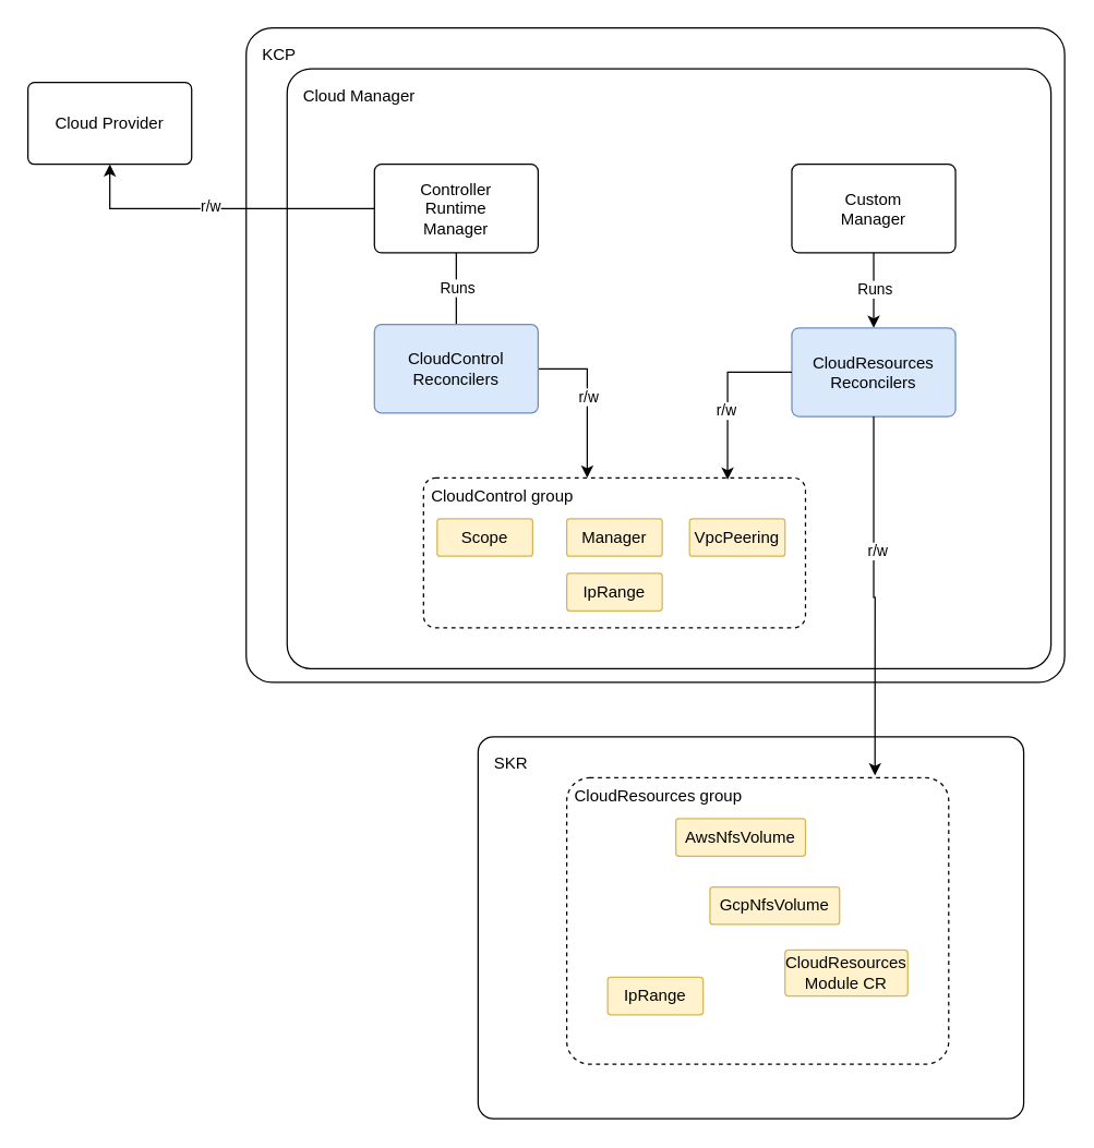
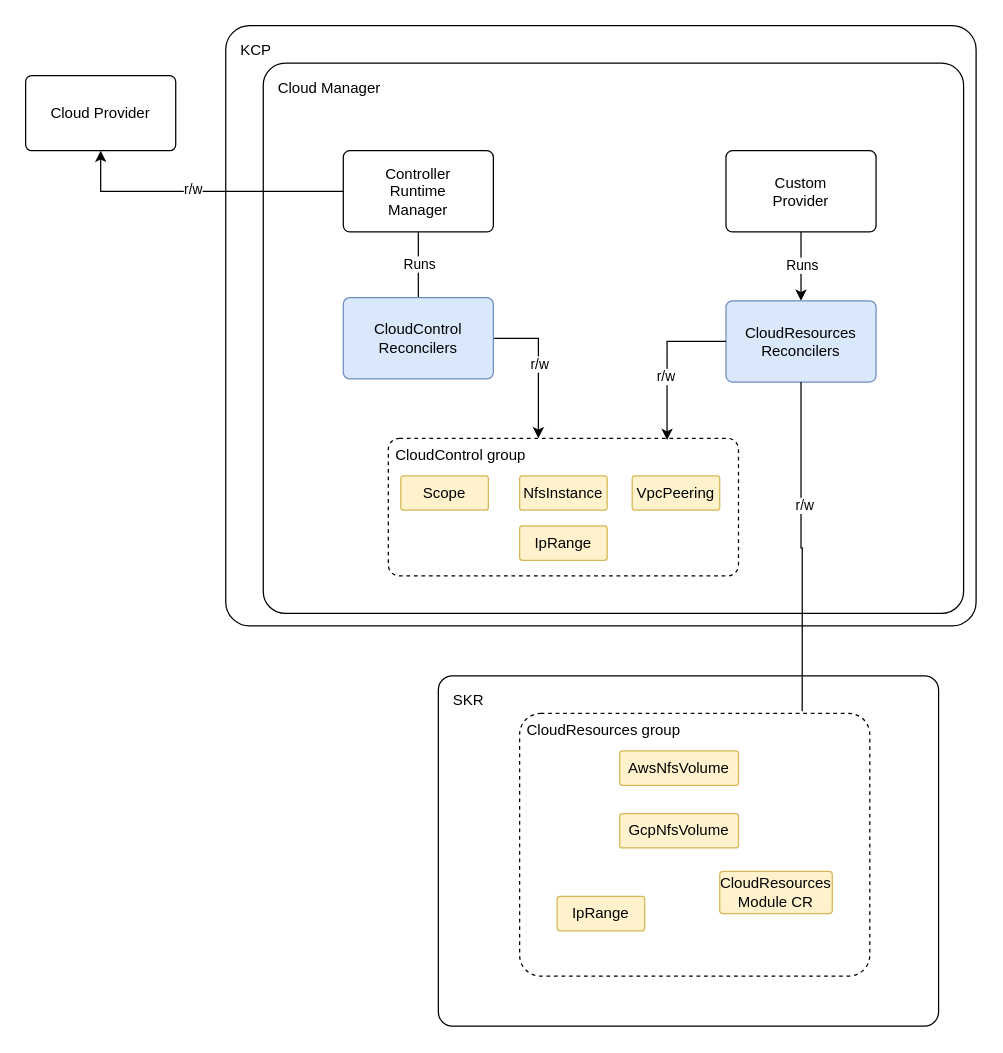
  <mxCell id="0" />
  <mxCell id="1" parent="0" />
  <mxCell id="2" value="Cloud Provider" style="rounded=1;whiteSpace=wrap;html=1;arcSize=8;" vertex="1" parent="1"><mxGeometry x="20" y="60" width="120" height="60" as="geometry" /></mxCell>
  <mxCell id="3" value="KCP" style="rounded=1;whiteSpace=wrap;html=1;align=left;verticalAlign=top;spacingLeft=4;spacing=8;perimeterSpacing=0;glass=0;shadow=0;arcSize=4;" vertex="1" parent="1"><mxGeometry x="180" y="20" width="600" height="480" as="geometry" /></mxCell>
  <mxCell id="4" value="Cloud Manager" style="rounded=1;whiteSpace=wrap;html=1;align=left;verticalAlign=top;spacingLeft=4;spacing=8;arcSize=4;" vertex="1" parent="1"><mxGeometry x="210" y="50" width="560" height="440" as="geometry" /></mxCell>
  <mxCell id="5" style="edgeStyle=orthogonalEdgeStyle;rounded=0;orthogonalLoop=1;jettySize=auto;html=1;entryX=0.5;entryY=0;entryDx=0;entryDy=0;endArrow=none;" edge="1" parent="1" source="9" target="15"><mxGeometry relative="1" as="geometry" /></mxCell>
  <mxCell id="6" value="Runs" style="edgeLabel;html=1;align=center;verticalAlign=middle;resizable=0;points=[];" vertex="1" connectable="0" parent="5"><mxGeometry x="-0.048" relative="1" as="geometry"><mxPoint as="offset" /></mxGeometry></mxCell>
  <mxCell id="7" style="edgeStyle=orthogonalEdgeStyle;rounded=0;orthogonalLoop=1;jettySize=auto;html=1;entryX=0.5;entryY=1;entryDx=0;entryDy=0;" edge="1" parent="1" source="9" target="2"><mxGeometry relative="1" as="geometry" /></mxCell>
  <mxCell id="8" value="r/w" style="edgeLabel;html=1;align=center;verticalAlign=middle;resizable=0;points=[];" vertex="1" connectable="0" parent="7"><mxGeometry x="0.069" y="-2" relative="1" as="geometry"><mxPoint as="offset" /></mxGeometry></mxCell>
  <mxCell id="9" value="Controller &lt;br&gt;Runtime &lt;br&gt;Manager" style="rounded=1;whiteSpace=wrap;html=1;align=center;verticalAlign=middle;spacingLeft=0;spacing=2;arcSize=8;" vertex="1" parent="1"><mxGeometry x="274" y="120" width="120" height="65" as="geometry" /></mxCell>
  <mxCell id="10" style="edgeStyle=orthogonalEdgeStyle;rounded=0;orthogonalLoop=1;jettySize=auto;html=1;entryX=0.5;entryY=0;entryDx=0;entryDy=0;" edge="1" parent="1" source="12" target="16"><mxGeometry relative="1" as="geometry" /></mxCell>
  <mxCell id="11" value="Runs" style="edgeLabel;html=1;align=center;verticalAlign=middle;resizable=0;points=[];" vertex="1" connectable="0" parent="10"><mxGeometry x="-0.054" relative="1" as="geometry"><mxPoint as="offset" /></mxGeometry></mxCell>
- <mxCell id="12" value="Custom&lt;br&gt;Manager" style="rounded=1;whiteSpace=wrap;html=1;align=center;verticalAlign=middle;spacingLeft=0;spacing=2;arcSize=8;" vertex="1" parent="1"><mxGeometry x="580" y="120" width="120" height="65" as="geometry" /></mxCell>
+ <mxCell id="12" value="Custom&lt;br&gt;Provider" style="rounded=1;whiteSpace=wrap;html=1;align=center;verticalAlign=middle;spacingLeft=0;spacing=2;arcSize=8;" vertex="1" parent="1"><mxGeometry x="580" y="120" width="120" height="65" as="geometry" /></mxCell>
  <mxCell id="13" style="edgeStyle=orthogonalEdgeStyle;rounded=0;orthogonalLoop=1;jettySize=auto;html=1;" edge="1" parent="1" source="15"><mxGeometry relative="1" as="geometry"><mxPoint x="430" y="350" as="targetPoint" /><Array as="points"><mxPoint x="430" y="270" /><mxPoint x="430" y="350" /></Array></mxGeometry></mxCell>
  <mxCell id="14" value="r/w" style="edgeLabel;html=1;align=center;verticalAlign=middle;resizable=0;points=[];" vertex="1" connectable="0" parent="13"><mxGeometry x="-0.032" relative="1" as="geometry"><mxPoint as="offset" /></mxGeometry></mxCell>
  <mxCell id="15" value="CloudControl Reconcilers" style="rounded=1;whiteSpace=wrap;html=1;align=center;verticalAlign=middle;spacingLeft=0;spacing=2;arcSize=8;fillColor=#dae8fc;strokeColor=#6c8ebf;" vertex="1" parent="1"><mxGeometry x="274" y="237.5" width="120" height="65" as="geometry" /></mxCell>
  <mxCell id="16" value="CloudResources Reconcilers" style="rounded=1;whiteSpace=wrap;html=1;align=center;verticalAlign=middle;spacingLeft=0;spacing=2;arcSize=8;fillColor=#dae8fc;strokeColor=#6c8ebf;" vertex="1" parent="1"><mxGeometry x="580" y="240" width="120" height="65" as="geometry" /></mxCell>
  <mxCell id="17" value="CloudControl group" style="rounded=1;whiteSpace=wrap;html=1;align=left;verticalAlign=top;spacingLeft=4;spacing=2;arcSize=8;dashed=1;" vertex="1" parent="1"><mxGeometry x="310" y="350" width="280" height="110" as="geometry" /></mxCell>
  <mxCell id="18" value="Scope" style="rounded=1;whiteSpace=wrap;html=1;align=center;verticalAlign=middle;spacingLeft=0;spacing=2;arcSize=8;fillColor=#fff2cc;strokeColor=#d6b656;" vertex="1" parent="1"><mxGeometry x="320" y="380" width="70" height="27.5" as="geometry" /></mxCell>
  <mxCell id="19" value="VpcPeering" style="rounded=1;whiteSpace=wrap;html=1;align=center;verticalAlign=middle;spacingLeft=0;spacing=2;arcSize=8;fillColor=#fff2cc;strokeColor=#d6b656;" vertex="1" parent="1"><mxGeometry x="505" y="380" width="70" height="27.5" as="geometry" /></mxCell>
- <mxCell id="20" value="Manager" style="rounded=1;whiteSpace=wrap;html=1;align=center;verticalAlign=middle;spacingLeft=0;spacing=2;arcSize=8;fillColor=#fff2cc;strokeColor=#d6b656;" vertex="1" parent="1"><mxGeometry x="415" y="380" width="70" height="27.5" as="geometry" /></mxCell>
+ <mxCell id="20" value="NfsInstance" style="rounded=1;whiteSpace=wrap;html=1;align=center;verticalAlign=middle;spacingLeft=0;spacing=2;arcSize=8;fillColor=#fff2cc;strokeColor=#d6b656;" vertex="1" parent="1"><mxGeometry x="415" y="380" width="70" height="27.5" as="geometry" /></mxCell>
  <mxCell id="21" value="IpRange" style="rounded=1;whiteSpace=wrap;html=1;align=center;verticalAlign=middle;spacingLeft=0;spacing=2;arcSize=8;fillColor=#fff2cc;strokeColor=#d6b656;" vertex="1" parent="1"><mxGeometry x="415" y="420" width="70" height="27.5" as="geometry" /></mxCell>
  <mxCell id="22" style="edgeStyle=orthogonalEdgeStyle;rounded=0;orthogonalLoop=1;jettySize=auto;html=1;entryX=0.796;entryY=0.012;entryDx=0;entryDy=0;entryPerimeter=0;" edge="1" parent="1" source="16" target="17"><mxGeometry relative="1" as="geometry"><Array as="points"><mxPoint x="533" y="272" /></Array></mxGeometry></mxCell>
  <mxCell id="23" value="r/w" style="edgeLabel;html=1;align=center;verticalAlign=middle;resizable=0;points=[];" vertex="1" connectable="0" parent="22"><mxGeometry x="0.189" y="-1" relative="1" as="geometry"><mxPoint as="offset" /></mxGeometry></mxCell>
  <mxCell id="24" value="SKR" style="rounded=1;whiteSpace=wrap;html=1;align=left;verticalAlign=top;spacingLeft=4;spacing=8;perimeterSpacing=0;glass=0;shadow=0;arcSize=4;" vertex="1" parent="1"><mxGeometry x="350" y="540" width="400" height="280" as="geometry" /></mxCell>
  <mxCell id="25" value="CloudResources group" style="rounded=1;whiteSpace=wrap;html=1;align=left;verticalAlign=top;spacingLeft=4;spacing=2;arcSize=8;dashed=1;" vertex="1" parent="1"><mxGeometry x="415" y="570" width="280" height="210" as="geometry" /></mxCell>
  <mxCell id="26" value="AwsNfsVolume" style="rounded=1;whiteSpace=wrap;html=1;align=center;verticalAlign=middle;spacingLeft=0;spacing=2;arcSize=8;fillColor=#fff2cc;strokeColor=#d6b656;" vertex="1" parent="1"><mxGeometry x="495" y="600" width="95" height="27.5" as="geometry" /></mxCell>
  <mxCell id="27" value="CloudResources&lt;br&gt;Module CR" style="rounded=1;whiteSpace=wrap;html=1;align=center;verticalAlign=middle;spacingLeft=0;spacing=2;arcSize=8;fillColor=#fff2cc;strokeColor=#d6b656;" vertex="1" parent="1"><mxGeometry x="575" y="696.25" width="90" height="33.75" as="geometry" /></mxCell>
  <mxCell id="28" value="IpRange" style="rounded=1;whiteSpace=wrap;html=1;align=center;verticalAlign=middle;spacingLeft=0;spacing=2;arcSize=8;fillColor=#fff2cc;strokeColor=#d6b656;" vertex="1" parent="1"><mxGeometry x="445" y="716.25" width="70" height="27.5" as="geometry" /></mxCell>
- <mxCell id="29" value="GcpNfsVolume" style="rounded=1;whiteSpace=wrap;html=1;align=center;verticalAlign=middle;spacingLeft=0;spacing=2;arcSize=8;fillColor=#fff2cc;strokeColor=#d6b656;" vertex="1" parent="1"><mxGeometry x="520" y="650" width="95" height="27.5" as="geometry" /></mxCell>
- <mxCell id="30" style="edgeStyle=orthogonalEdgeStyle;rounded=0;orthogonalLoop=1;jettySize=auto;html=1;entryX=0.807;entryY=-0.008;entryDx=0;entryDy=0;entryPerimeter=0;" edge="1" parent="1" source="16" target="25"><mxGeometry relative="1" as="geometry" /></mxCell>
+ <mxCell id="29" value="GcpNfsVolume" style="rounded=1;whiteSpace=wrap;html=1;align=center;verticalAlign=middle;spacingLeft=0;spacing=2;arcSize=8;fillColor=#fff2cc;strokeColor=#d6b656;" vertex="1" parent="1"><mxGeometry x="495" y="650" width="95" height="27.5" as="geometry" /></mxCell>
+ <mxCell id="30" style="edgeStyle=orthogonalEdgeStyle;rounded=0;orthogonalLoop=1;jettySize=auto;html=1;entryX=0.807;entryY=-0.008;entryDx=0;entryDy=0;entryPerimeter=0;endArrow=none;" edge="1" parent="1" source="16" target="25"><mxGeometry relative="1" as="geometry" /></mxCell>
  <mxCell id="31" value="r/w" style="edgeLabel;html=1;align=center;verticalAlign=middle;resizable=0;points=[];" vertex="1" connectable="0" parent="30"><mxGeometry x="-0.257" y="2" relative="1" as="geometry"><mxPoint as="offset" /></mxGeometry></mxCell>
